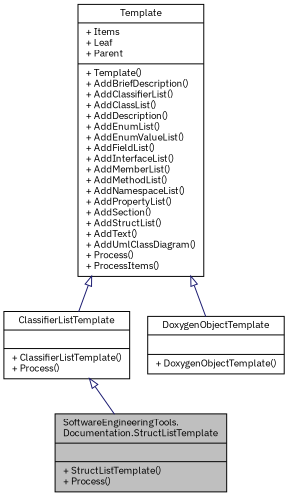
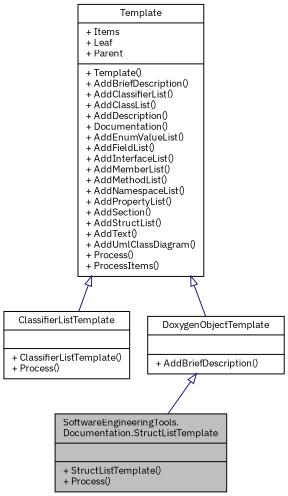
  digraph {
    fontname="IBM Plex Sans"
    node [color=black fillcolor=white fontname="IBM Plex Sans" fontsize=10 shape=record style=filled]
    edge [arrowtail=onormal color=midnightblue dir=back fontname="IBM Plex Sans" fontsize=10 labelfontname=Helvetica labelfontsize=10 style=solid]
    n1 [fillcolor=grey75 fontcolor=black height=0.2 label="{SoftwareEngineeringTools.\lDocumentation.StructListTemplate\n||+ StructListTemplate()\l+ Process()\l}" width=0.4]
    n2 [height=0.2 label="{ClassifierListTemplate\n||+ ClassifierListTemplate()\l+ Process()\l}" width=0.4]
-   n3 [height=0.2 label="{DoxygenObjectTemplate\n||+ DoxygenObjectTemplate()\l}" width=0.4]
-   n4 [height=0.2 label="{Template\n|+ Items\l+ Leaf\l+ Parent\l|+ Template()\l+ AddBriefDescription()\l+ AddClassifierList()\l+ AddClassList()\l+ AddDescription()\l+ AddEnumList()\l+ AddEnumValueList()\l+ AddFieldList()\l+ AddInterfaceList()\l+ AddMemberList()\l+ AddMethodList()\l+ AddNamespaceList()\l+ AddPropertyList()\l+ AddSection()\l+ AddStructList()\l+ AddText()\l+ AddUmlClassDiagram()\l+ Process()\l+ ProcessItems()\l}" width=0.4]
-   n2 -> n1
+   n3 [height=0.2 label="{DoxygenObjectTemplate\n||+ AddBriefDescription()\l}" width=0.4]
+   n4 [height=0.2 label="{Template\n|+ Items\l+ Leaf\l+ Parent\l|+ Template()\l+ AddBriefDescription()\l+ AddClassifierList()\l+ AddClassList()\l+ AddDescription()\l+ Documentation()\l+ AddEnumValueList()\l+ AddFieldList()\l+ AddInterfaceList()\l+ AddMemberList()\l+ AddMethodList()\l+ AddNamespaceList()\l+ AddPropertyList()\l+ AddSection()\l+ AddStructList()\l+ AddText()\l+ AddUmlClassDiagram()\l+ Process()\l+ ProcessItems()\l}" width=0.4]
+   n3 -> n1
    n4 -> n2
    n4 -> n3
  }
